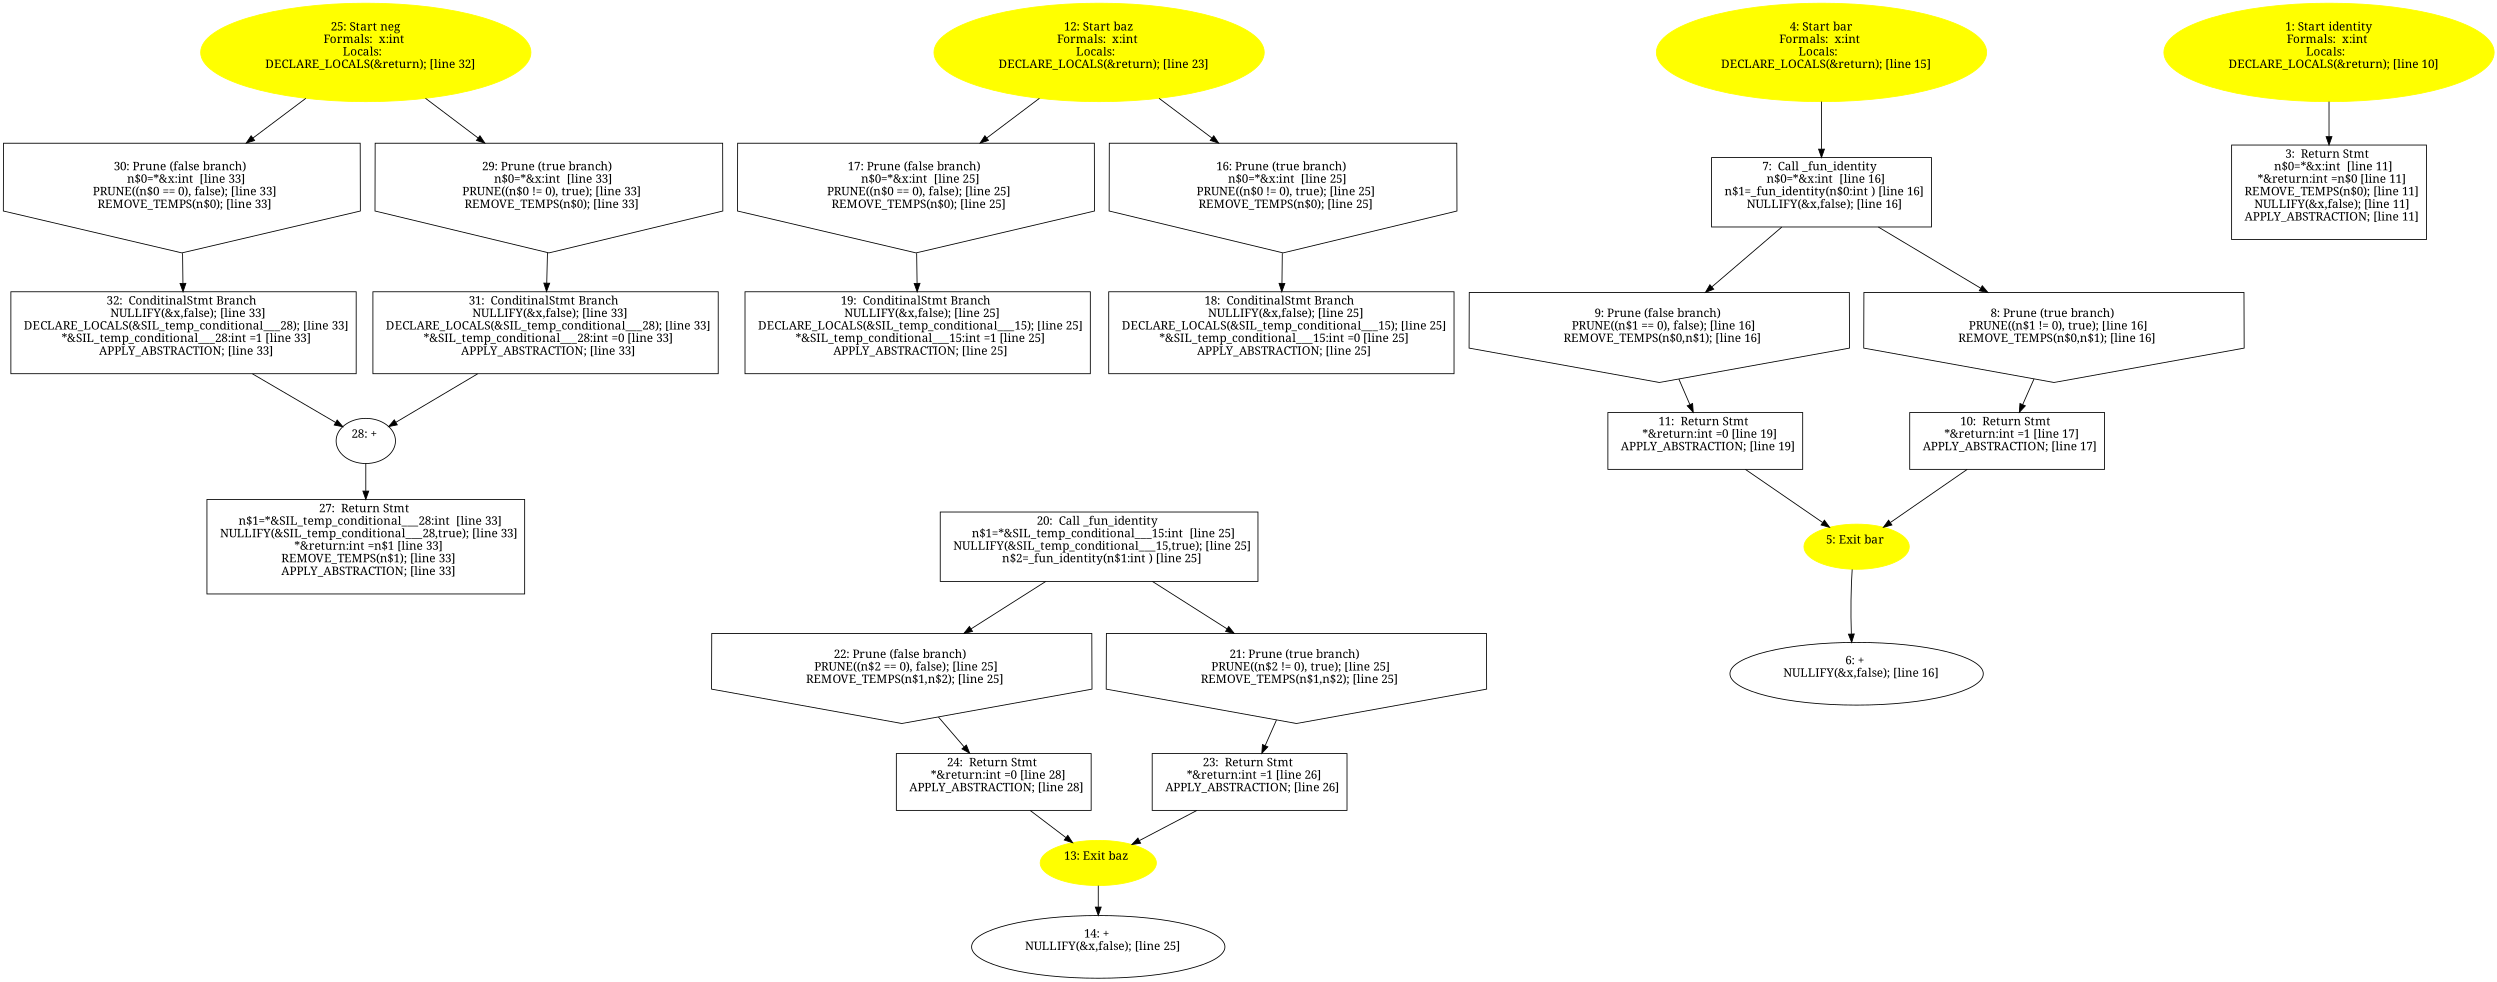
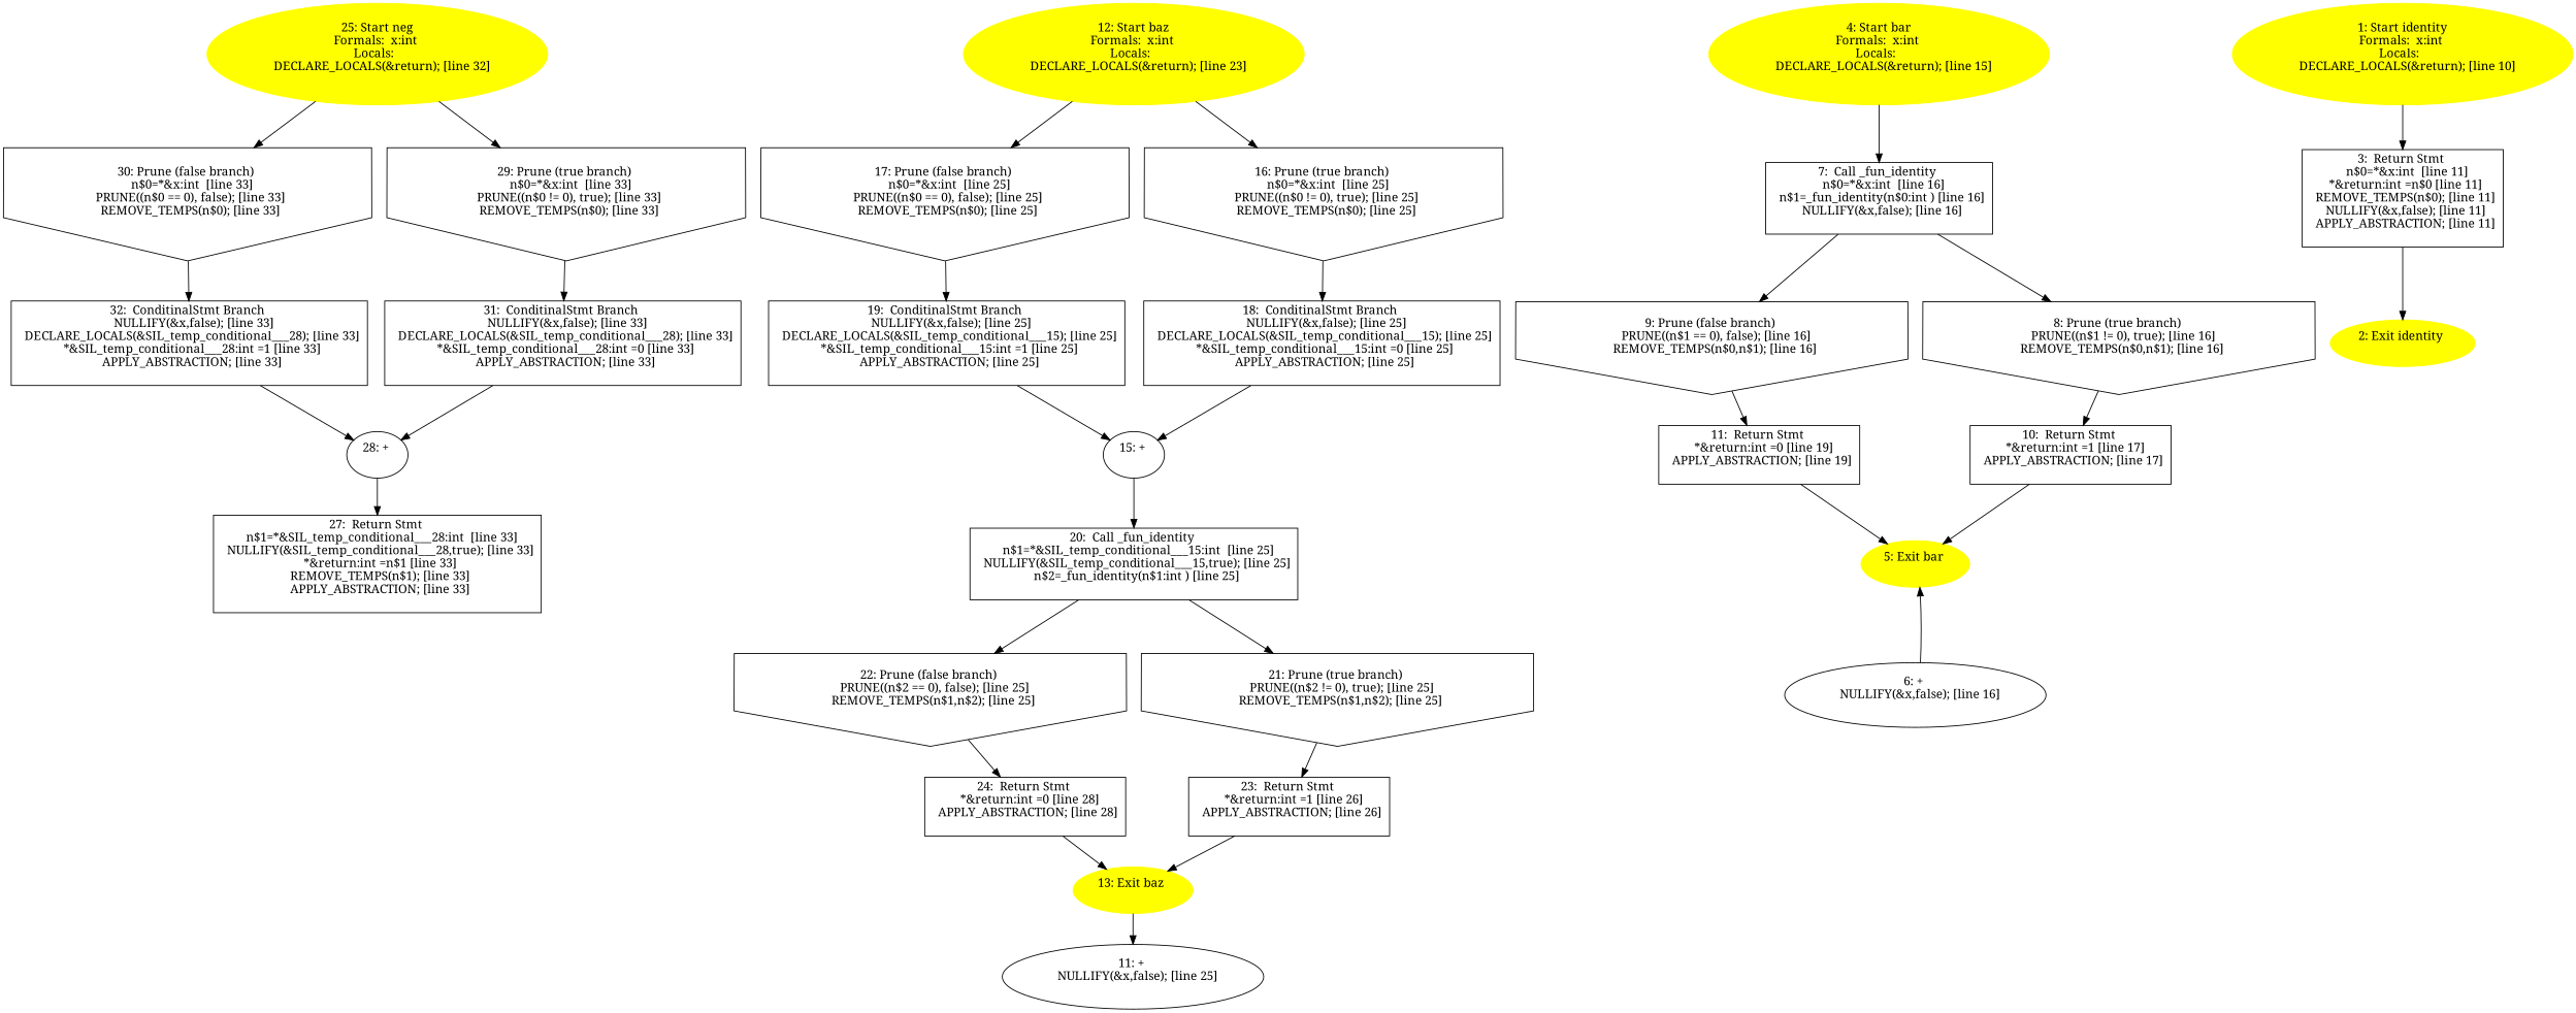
  digraph {
    fontname="Noto Serif"
    node [fontname="Noto Serif" shape=box]
    edge [fontname="Noto Serif"]
    n1 [label="32:  ConditinalStmt Branch \n   NULLIFY(&x,false); [line 33]\n  DECLARE_LOCALS(&SIL_temp_conditional___28); [line 33]\n  *&SIL_temp_conditional___28:int =1 [line 33]\n  APPLY_ABSTRACTION; [line 33]\n "]
    n2 [label="28: + \n  " shape=""]
    n3 [label="27:  Return Stmt \n   n$1=*&SIL_temp_conditional___28:int  [line 33]\n  NULLIFY(&SIL_temp_conditional___28,true); [line 33]\n  *&return:int =n$1 [line 33]\n  REMOVE_TEMPS(n$1); [line 33]\n  APPLY_ABSTRACTION; [line 33]\n "]
    n4 [label="31:  ConditinalStmt Branch \n   NULLIFY(&x,false); [line 33]\n  DECLARE_LOCALS(&SIL_temp_conditional___28); [line 33]\n  *&SIL_temp_conditional___28:int =0 [line 33]\n  APPLY_ABSTRACTION; [line 33]\n "]
    n5 [label="30: Prune (false branch) \n   n$0=*&x:int  [line 33]\n  PRUNE((n$0 == 0), false); [line 33]\n  REMOVE_TEMPS(n$0); [line 33]\n " shape=invhouse]
    n6 [label="29: Prune (true branch) \n   n$0=*&x:int  [line 33]\n  PRUNE((n$0 != 0), true); [line 33]\n  REMOVE_TEMPS(n$0); [line 33]\n " shape=invhouse]
    n7 [color=yellow label="25: Start neg\nFormals:  x:int \nLocals:  \n   DECLARE_LOCALS(&return); [line 32]\n " style=filled shape=""]
    n8 [label="24:  Return Stmt \n   *&return:int =0 [line 28]\n  APPLY_ABSTRACTION; [line 28]\n "]
    n9 [color=yellow label="13: Exit baz \n  " style=filled shape=""]
-   n10 [label="14: + \n   NULLIFY(&x,false); [line 25]\n " shape=""]
+   n10 [label="11: + \n   NULLIFY(&x,false); [line 25]\n " shape=""]
    n11 [label="23:  Return Stmt \n   *&return:int =1 [line 26]\n  APPLY_ABSTRACTION; [line 26]\n "]
    n12 [label="22: Prune (false branch) \n   PRUNE((n$2 == 0), false); [line 25]\n  REMOVE_TEMPS(n$1,n$2); [line 25]\n " shape=invhouse]
    n13 [label="21: Prune (true branch) \n   PRUNE((n$2 != 0), true); [line 25]\n  REMOVE_TEMPS(n$1,n$2); [line 25]\n " shape=invhouse]
    n14 [label="20:  Call _fun_identity \n   n$1=*&SIL_temp_conditional___15:int  [line 25]\n  NULLIFY(&SIL_temp_conditional___15,true); [line 25]\n  n$2=_fun_identity(n$1:int ) [line 25]\n "]
    n15 [label="19:  ConditinalStmt Branch \n   NULLIFY(&x,false); [line 25]\n  DECLARE_LOCALS(&SIL_temp_conditional___15); [line 25]\n  *&SIL_temp_conditional___15:int =1 [line 25]\n  APPLY_ABSTRACTION; [line 25]\n "]
+   n16 [label="15: + \n  " shape=""]
    n17 [label="18:  ConditinalStmt Branch \n   NULLIFY(&x,false); [line 25]\n  DECLARE_LOCALS(&SIL_temp_conditional___15); [line 25]\n  *&SIL_temp_conditional___15:int =0 [line 25]\n  APPLY_ABSTRACTION; [line 25]\n "]
    n18 [label="17: Prune (false branch) \n   n$0=*&x:int  [line 25]\n  PRUNE((n$0 == 0), false); [line 25]\n  REMOVE_TEMPS(n$0); [line 25]\n " shape=invhouse]
    n19 [label="16: Prune (true branch) \n   n$0=*&x:int  [line 25]\n  PRUNE((n$0 != 0), true); [line 25]\n  REMOVE_TEMPS(n$0); [line 25]\n " shape=invhouse]
    n20 [color=yellow label="12: Start baz\nFormals:  x:int \nLocals:  \n   DECLARE_LOCALS(&return); [line 23]\n " style=filled shape=""]
    n21 [label="11:  Return Stmt \n   *&return:int =0 [line 19]\n  APPLY_ABSTRACTION; [line 19]\n "]
    n22 [color=yellow label="5: Exit bar \n  " style=filled shape=""]
    n23 [label="10:  Return Stmt \n   *&return:int =1 [line 17]\n  APPLY_ABSTRACTION; [line 17]\n "]
    n24 [label="9: Prune (false branch) \n   PRUNE((n$1 == 0), false); [line 16]\n  REMOVE_TEMPS(n$0,n$1); [line 16]\n " shape=invhouse]
    n25 [label="8: Prune (true branch) \n   PRUNE((n$1 != 0), true); [line 16]\n  REMOVE_TEMPS(n$0,n$1); [line 16]\n " shape=invhouse]
    n26 [label="7:  Call _fun_identity \n   n$0=*&x:int  [line 16]\n  n$1=_fun_identity(n$0:int ) [line 16]\n  NULLIFY(&x,false); [line 16]\n "]
    n27 [label="6: + \n   NULLIFY(&x,false); [line 16]\n " shape=""]
    n28 [color=yellow label="4: Start bar\nFormals:  x:int \nLocals:  \n   DECLARE_LOCALS(&return); [line 15]\n " style=filled shape=""]
    n29 [label="3:  Return Stmt \n   n$0=*&x:int  [line 11]\n  *&return:int =n$0 [line 11]\n  REMOVE_TEMPS(n$0); [line 11]\n  NULLIFY(&x,false); [line 11]\n  APPLY_ABSTRACTION; [line 11]\n "]
+   n30 [color=yellow label="2: Exit identity \n  " style=filled shape=""]
    n31 [color=yellow label="1: Start identity\nFormals:  x:int \nLocals:  \n   DECLARE_LOCALS(&return); [line 10]\n " style=filled shape=""]
    n1 -> n2
    n2 -> n3
    n4 -> n2
    n5 -> n1
    n6 -> n4
    n7 -> n5
    n7 -> n6
    n8 -> n9
    n9 -> n10
    n11 -> n9
    n12 -> n8
    n13 -> n11
    n14 -> n12
    n14 -> n13
+   n15 -> n16
+   n16 -> n14
+   n17 -> n16
    n18 -> n15
    n19 -> n17
    n20 -> n18
    n20 -> n19
    n21 -> n22
    n23 -> n22
    n24 -> n21
    n25 -> n23
    n26 -> n24
    n26 -> n25
-   n22 -> n27
+   n27 -> n22
    n28 -> n26
+   n29 -> n30
    n31 -> n29
  }
